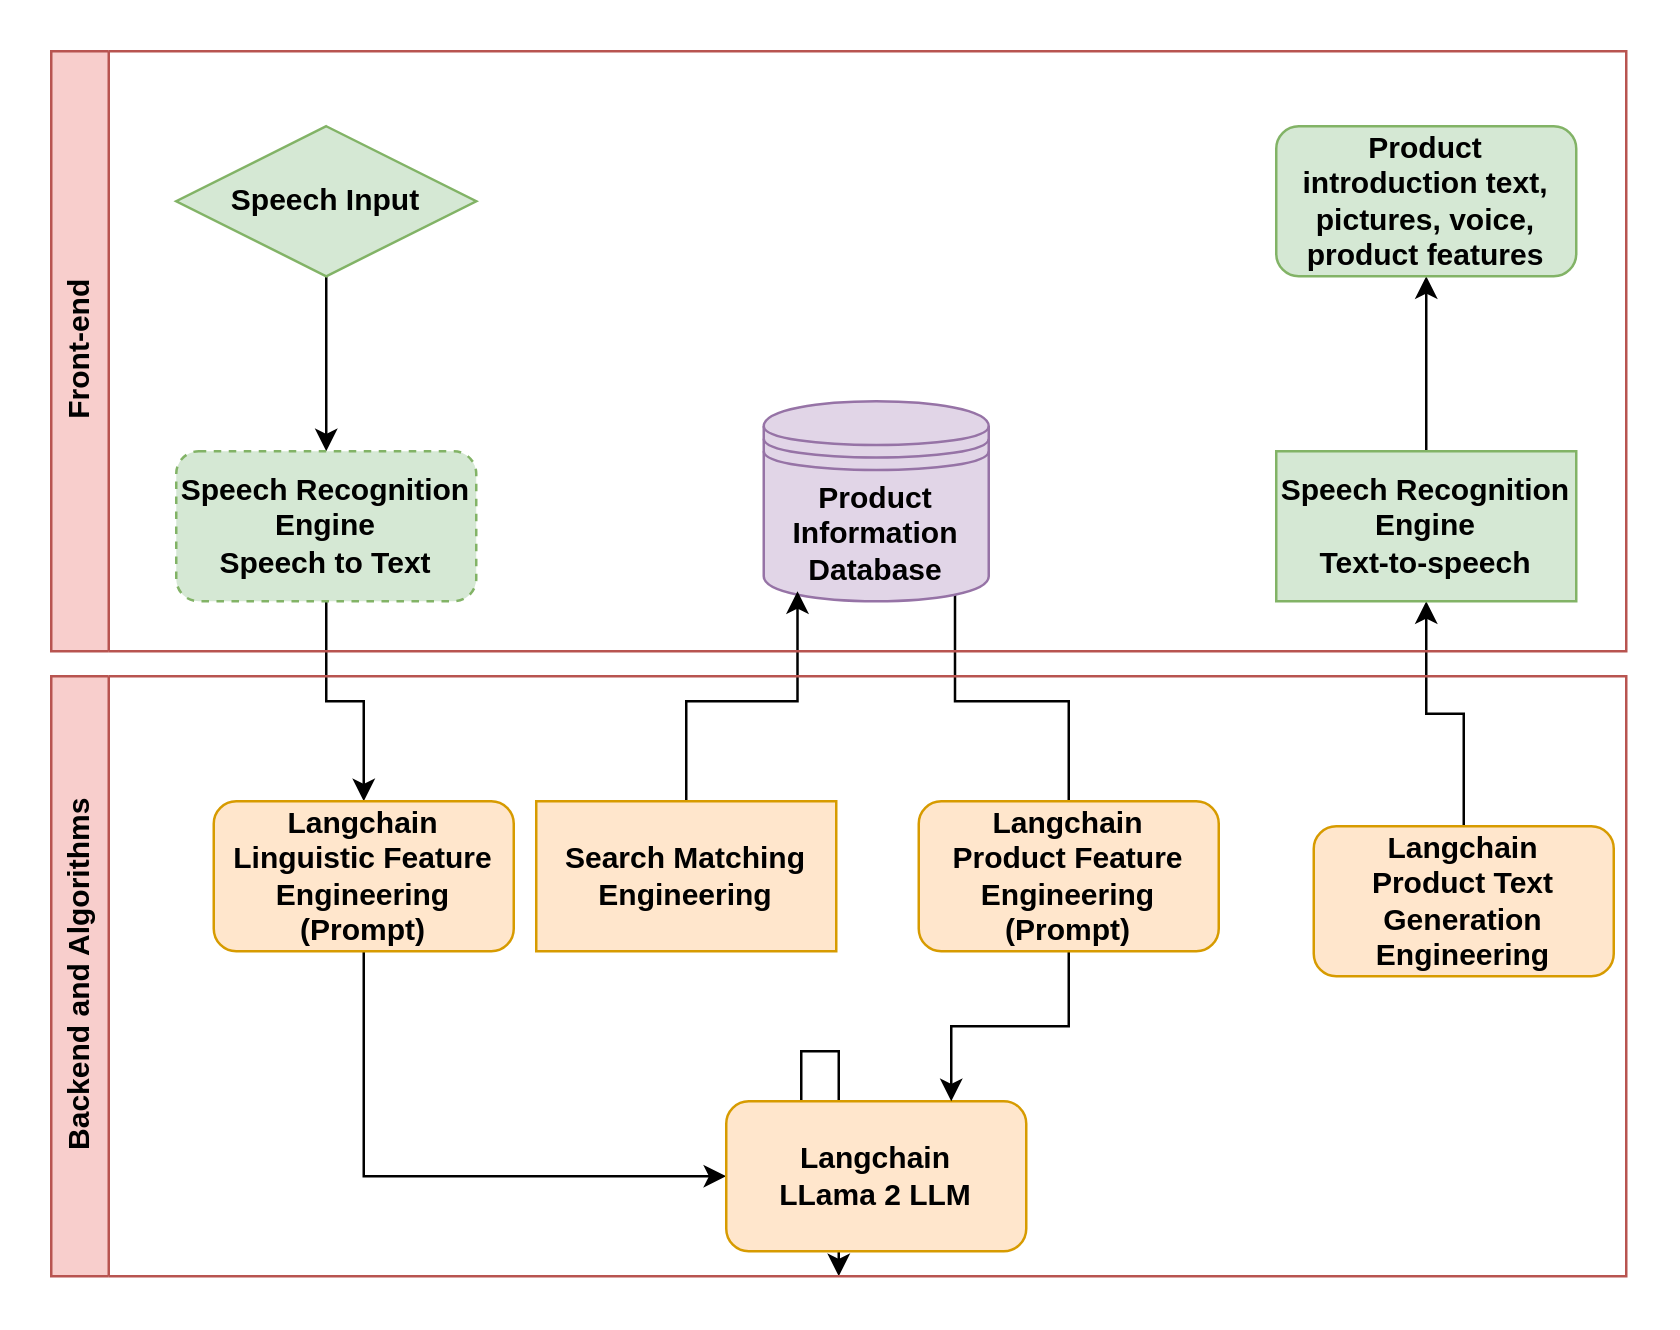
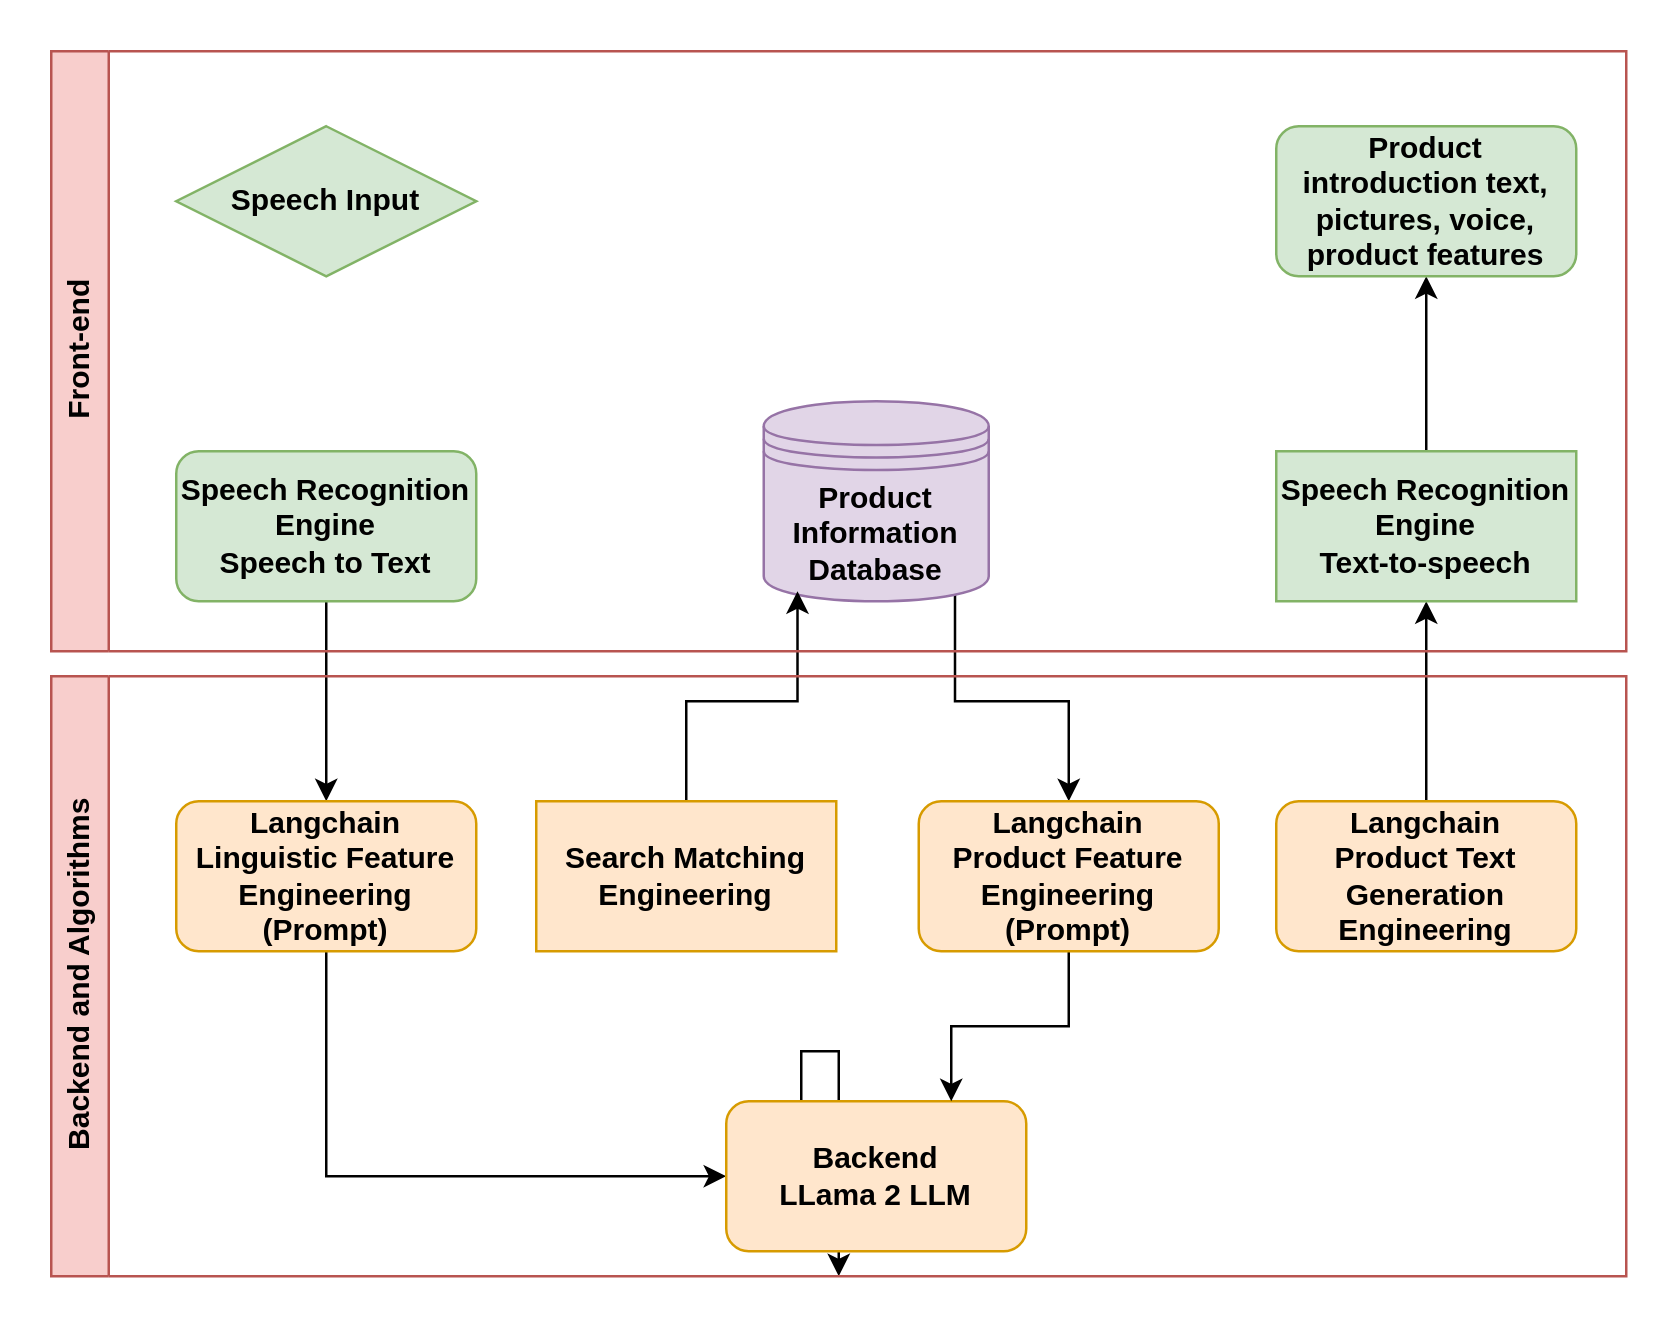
  <mxCell id="0" />
  <mxCell id="1" parent="0" />
- <mxCell id="2" value="" style="edgeStyle=orthogonalEdgeStyle;rounded=0;orthogonalLoop=1;jettySize=auto;html=1;" parent="1" source="3" target="5" edge="1"><mxGeometry relative="1" as="geometry" /></mxCell>
  <mxCell id="3" value="&lt;b&gt;Speech Input&lt;/b&gt;" style="rhombus;whiteSpace=wrap;html=1;fillColor=#d5e8d4;strokeColor=#82b366;" parent="1" vertex="1"><mxGeometry x="70" y="50" width="120" height="60" as="geometry" /></mxCell>
  <mxCell id="4" value="" style="edgeStyle=orthogonalEdgeStyle;rounded=0;orthogonalLoop=1;jettySize=auto;html=1;" parent="1" source="5" target="7" edge="1"><mxGeometry relative="1" as="geometry" /></mxCell>
- <mxCell id="5" value="&lt;div&gt;&lt;b&gt;Speech Recognition Engine&lt;/b&gt;&lt;/div&gt;&lt;div&gt;&lt;b&gt;Speech to Text&lt;/b&gt;&lt;/div&gt;" style="rounded=1;whiteSpace=wrap;html=1;fillColor=#d5e8d4;strokeColor=#82b366;dashed=1;" parent="1" vertex="1"><mxGeometry x="70" y="180" width="120" height="60" as="geometry" /></mxCell>
+ <mxCell id="5" value="&lt;div&gt;&lt;b&gt;Speech Recognition Engine&lt;/b&gt;&lt;/div&gt;&lt;div&gt;&lt;b&gt;Speech to Text&lt;/b&gt;&lt;/div&gt;" style="rounded=1;whiteSpace=wrap;html=1;fillColor=#d5e8d4;strokeColor=#82b366;" parent="1" vertex="1"><mxGeometry x="70" y="180" width="120" height="60" as="geometry" /></mxCell>
  <mxCell id="6" value="" style="edgeStyle=orthogonalEdgeStyle;rounded=0;orthogonalLoop=1;jettySize=auto;html=1;entryX=0;entryY=0.5;entryDx=0;entryDy=0;exitX=0.5;exitY=1;exitDx=0;exitDy=0;" parent="1" source="7" target="11" edge="1"><mxGeometry relative="1" as="geometry" /></mxCell>
- <mxCell id="7" value="&lt;b&gt;Langchain&lt;br&gt;Linguistic Feature Engineering&lt;br&gt;(Prompt)&lt;/b&gt;" style="whiteSpace=wrap;html=1;rounded=1;fillColor=#ffe6cc;strokeColor=#d79b00;" parent="1" vertex="1"><mxGeometry x="85" y="320" width="120" height="60" as="geometry" /></mxCell>
- <mxCell id="8" style="edgeStyle=orthogonalEdgeStyle;rounded=0;orthogonalLoop=1;jettySize=auto;html=1;exitX=0.85;exitY=0.95;exitDx=0;exitDy=0;exitPerimeter=0;endArrow=none;" parent="1" source="9" target="20" edge="1"><mxGeometry relative="1" as="geometry" /></mxCell>
+ <mxCell id="7" value="&lt;b&gt;Langchain&lt;br&gt;Linguistic Feature Engineering&lt;br&gt;(Prompt)&lt;/b&gt;" style="whiteSpace=wrap;html=1;rounded=1;fillColor=#ffe6cc;strokeColor=#d79b00;" parent="1" vertex="1"><mxGeometry x="70" y="320" width="120" height="60" as="geometry" /></mxCell>
+ <mxCell id="8" style="edgeStyle=orthogonalEdgeStyle;rounded=0;orthogonalLoop=1;jettySize=auto;html=1;exitX=0.85;exitY=0.95;exitDx=0;exitDy=0;exitPerimeter=0;" parent="1" source="9" target="20" edge="1"><mxGeometry relative="1" as="geometry" /></mxCell>
  <mxCell id="9" value="&lt;b&gt;Product Information Database&lt;/b&gt;" style="shape=datastore;whiteSpace=wrap;html=1;fillColor=#e1d5e7;strokeColor=#9673a6;" parent="1" vertex="1"><mxGeometry x="305" y="160" width="90" height="80" as="geometry" /></mxCell>
  <mxCell id="10" style="edgeStyle=orthogonalEdgeStyle;rounded=0;orthogonalLoop=1;jettySize=auto;html=1;exitX=0.25;exitY=0;exitDx=0;exitDy=0;" parent="1" source="11" target="21" edge="1"><mxGeometry relative="1" as="geometry" /></mxCell>
- <mxCell id="11" value="&lt;b&gt;Langchain &lt;br&gt;LLama 2&amp;nbsp;LLM&lt;/b&gt;" style="whiteSpace=wrap;html=1;rounded=1;fillColor=#ffe6cc;strokeColor=#d79b00;" parent="1" vertex="1"><mxGeometry x="290" y="440" width="120" height="60" as="geometry" /></mxCell>
+ <mxCell id="11" value="&lt;b&gt;Backend &lt;br&gt;LLama 2&amp;nbsp;LLM&lt;/b&gt;" style="whiteSpace=wrap;html=1;rounded=1;fillColor=#ffe6cc;strokeColor=#d79b00;" parent="1" vertex="1"><mxGeometry x="290" y="440" width="120" height="60" as="geometry" /></mxCell>
  <mxCell id="12" value="" style="edgeStyle=orthogonalEdgeStyle;rounded=0;orthogonalLoop=1;jettySize=auto;html=1;" parent="1" source="13" target="17" edge="1"><mxGeometry relative="1" as="geometry" /></mxCell>
- <mxCell id="13" value="&lt;b&gt;Langchain&lt;br&gt;Product Text Generation Engineering&lt;/b&gt;" style="whiteSpace=wrap;html=1;rounded=1;fillColor=#ffe6cc;strokeColor=#d79b00;" parent="1" vertex="1"><mxGeometry x="525" y="330" width="120" height="60" as="geometry" /></mxCell>
+ <mxCell id="13" value="&lt;b&gt;Langchain&lt;br&gt;Product Text Generation Engineering&lt;/b&gt;" style="whiteSpace=wrap;html=1;rounded=1;fillColor=#ffe6cc;strokeColor=#d79b00;" parent="1" vertex="1"><mxGeometry x="510" y="320" width="120" height="60" as="geometry" /></mxCell>
  <mxCell id="14" style="edgeStyle=orthogonalEdgeStyle;rounded=0;orthogonalLoop=1;jettySize=auto;html=1;entryX=0.15;entryY=0.95;entryDx=0;entryDy=0;entryPerimeter=0;" parent="1" source="15" target="9" edge="1"><mxGeometry relative="1" as="geometry" /></mxCell>
  <mxCell id="15" value="&lt;b&gt;Search Matching Engineering&lt;/b&gt;" style="whiteSpace=wrap;html=1;fillColor=#ffe6cc;strokeColor=#d79b00;rounded=0;" parent="1" vertex="1"><mxGeometry x="214" y="320" width="120" height="60" as="geometry" /></mxCell>
  <mxCell id="16" value="" style="edgeStyle=orthogonalEdgeStyle;rounded=0;orthogonalLoop=1;jettySize=auto;html=1;" parent="1" source="17" target="18" edge="1"><mxGeometry relative="1" as="geometry" /></mxCell>
  <mxCell id="17" value="&lt;div&gt;&lt;b&gt;Speech Recognition Engine&lt;/b&gt;&lt;/div&gt;&lt;div&gt;&lt;b&gt;Text-to-speech&lt;/b&gt;&lt;/div&gt;" style="whiteSpace=wrap;html=1;fillColor=#d5e8d4;strokeColor=#82b366;rounded=0;" parent="1" vertex="1"><mxGeometry x="510" y="180" width="120" height="60" as="geometry" /></mxCell>
  <mxCell id="18" value="&lt;b&gt;Product introduction text, pictures, voice, product features&lt;/b&gt;" style="whiteSpace=wrap;html=1;rounded=1;fillColor=#d5e8d4;strokeColor=#82b366;" parent="1" vertex="1"><mxGeometry x="510" y="50" width="120" height="60" as="geometry" /></mxCell>
  <mxCell id="19" style="edgeStyle=orthogonalEdgeStyle;rounded=0;orthogonalLoop=1;jettySize=auto;html=1;entryX=0.75;entryY=0;entryDx=0;entryDy=0;" parent="1" source="20" target="11" edge="1"><mxGeometry relative="1" as="geometry" /></mxCell>
  <mxCell id="20" value="&lt;b&gt;Langchain&lt;br&gt;Product Feature Engineering&lt;br&gt;(Prompt)&lt;/b&gt;" style="whiteSpace=wrap;html=1;fillColor=#ffe6cc;strokeColor=#d79b00;rounded=1;" parent="1" vertex="1"><mxGeometry x="367" y="320" width="120" height="60" as="geometry" /></mxCell>
  <mxCell id="21" value="Backend and Algorithms" style="swimlane;horizontal=0;whiteSpace=wrap;html=1;fillColor=#f8cecc;strokeColor=#b85450;" parent="1" vertex="1"><mxGeometry x="20" y="270" width="630" height="240" as="geometry" /></mxCell>
  <mxCell id="22" value="Front-end" style="swimlane;horizontal=0;whiteSpace=wrap;html=1;fillColor=#f8cecc;strokeColor=#b85450;" parent="1" vertex="1"><mxGeometry x="20" y="20" width="630" height="240" as="geometry" /></mxCell>
